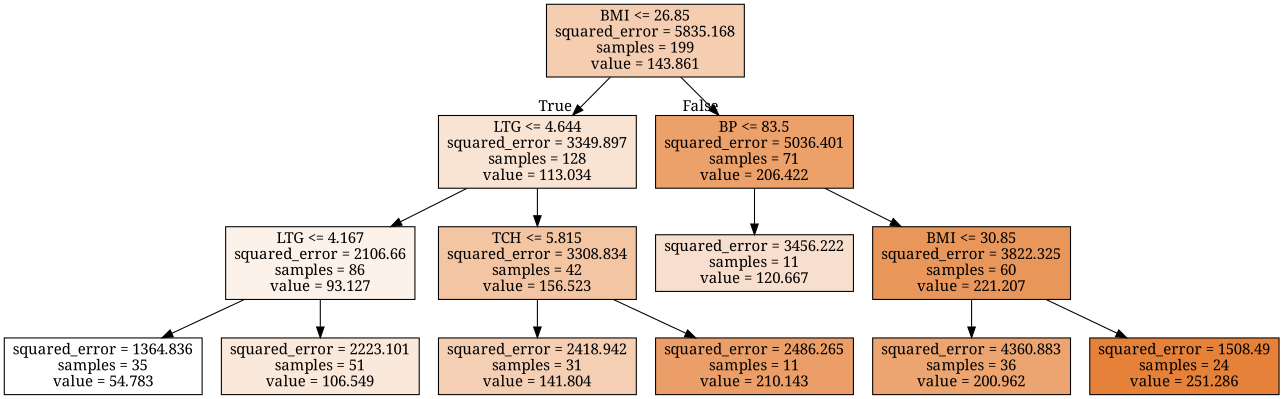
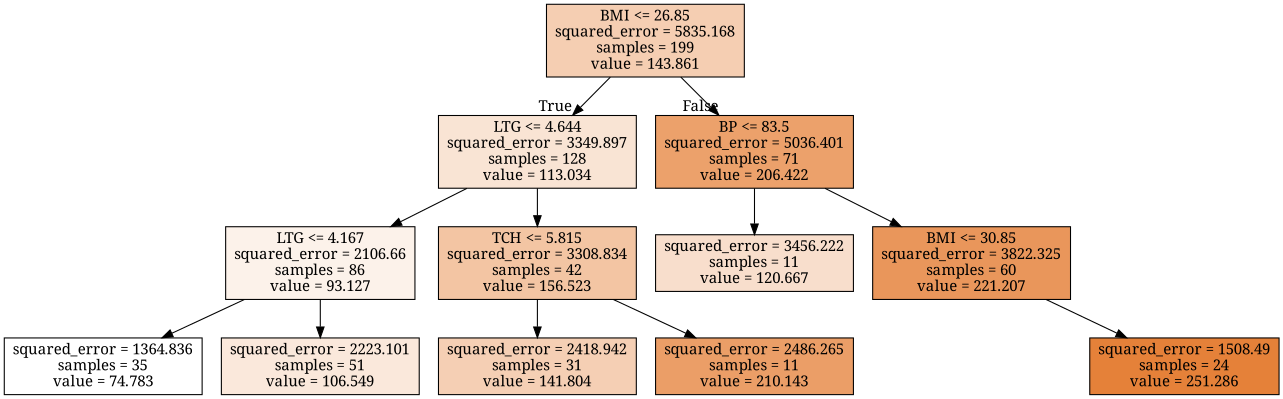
  digraph {
    fontname="Noto Serif"
    node [color=black fontname="Noto Serif" shape=box style=filled]
    edge [fontname="Noto Serif"]
    n1 [fillcolor="#f5ceb2" label="BMI <= 26.85\nsquared_error = 5835.168\nsamples = 199\nvalue = 143.861"]
    n2 [fillcolor="#f9e4d4" label="LTG <= 4.644\nsquared_error = 3349.897\nsamples = 128\nvalue = 113.034"]
    n3 [fillcolor="#eca16b" label="BP <= 83.5\nsquared_error = 5036.401\nsamples = 71\nvalue = 206.422"]
    n4 [fillcolor="#fcf2ea" label="LTG <= 4.167\nsquared_error = 2106.66\nsamples = 86\nvalue = 93.127"]
    n5 [fillcolor="#f3c5a3" label="TCH <= 5.815\nsquared_error = 3308.834\nsamples = 42\nvalue = 156.523"]
    n6 [fillcolor="#f8decc" label="squared_error = 3456.222\nsamples = 11\nvalue = 120.667"]
    n7 [fillcolor="#e9965b" label="BMI <= 30.85\nsquared_error = 3822.325\nsamples = 60\nvalue = 221.207"]
-   n8 [fillcolor="#ffffff" label="squared_error = 1364.836\nsamples = 35\nvalue = 54.783"]
+   n8 [fillcolor="#ffffff" label="squared_error = 1364.836\nsamples = 35\nvalue = 74.783"]
    n9 [fillcolor="#fae8db" label="squared_error = 2223.101\nsamples = 51\nvalue = 106.549"]
    n10 [fillcolor="#f5cfb4" label="squared_error = 2418.942\nsamples = 31\nvalue = 141.804"]
    n11 [fillcolor="#eb9e67" label="squared_error = 2486.265\nsamples = 11\nvalue = 210.143"]
-   n12 [fillcolor="#eca571" label="squared_error = 4360.883\nsamples = 36\nvalue = 200.962"]
    n13 [fillcolor="#e58139" label="squared_error = 1508.49\nsamples = 24\nvalue = 251.286"]
    n1 -> n2 [headlabel=True labelangle=45 labeldistance=2.5]
    n1 -> n3 [headlabel=False labelangle=-45 labeldistance=2.5]
    n2 -> n4
    n2 -> n5
    n3 -> n6
    n3 -> n7
    n4 -> n8
    n4 -> n9
    n5 -> n10
    n5 -> n11
-   n7 -> n12
    n7 -> n13
  }
